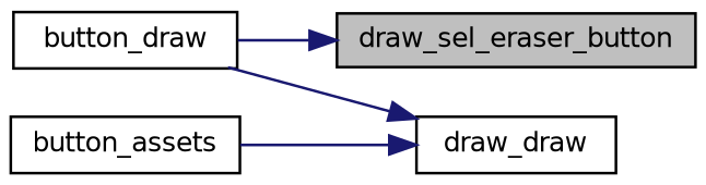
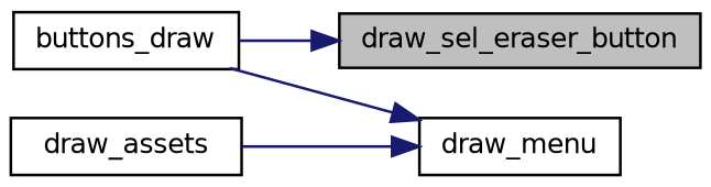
  digraph {
    rankdir=RL
    node [color=black fillcolor=white fontname=Helvetica fontsize=10 shape=record style=filled]
    edge [color=midnightblue dir=back fontname=Helvetica fontsize=10 labelfontname=Helvetica labelfontsize=10 style=solid]
    n1 [fillcolor=grey75 fontcolor=black height=0.2 label=draw_sel_eraser_button width=0.4]
-   n2 [height=0.2 label=button_draw width=0.4]
-   n3 [height=0.2 label=draw_draw width=0.4]
-   n4 [height=0.2 label=button_assets width=0.4]
+   n2 [height=0.2 label=buttons_draw width=0.4]
+   n3 [height=0.2 label=draw_menu width=0.4]
+   n4 [height=0.2 label=draw_assets width=0.4]
    n1 -> n2
    n3 -> n2
    n3 -> n4
  }
